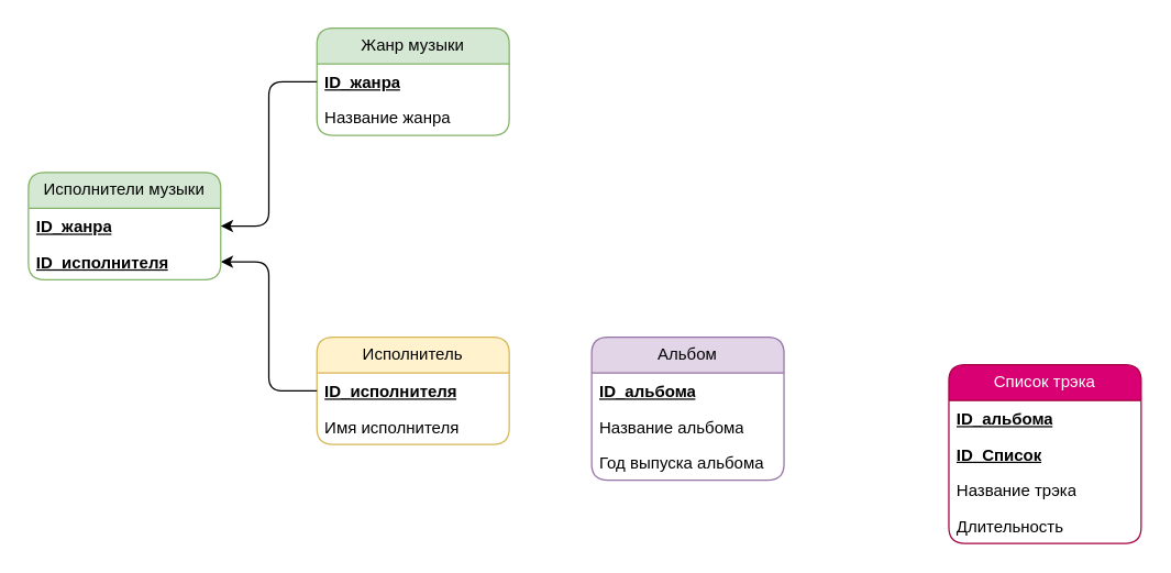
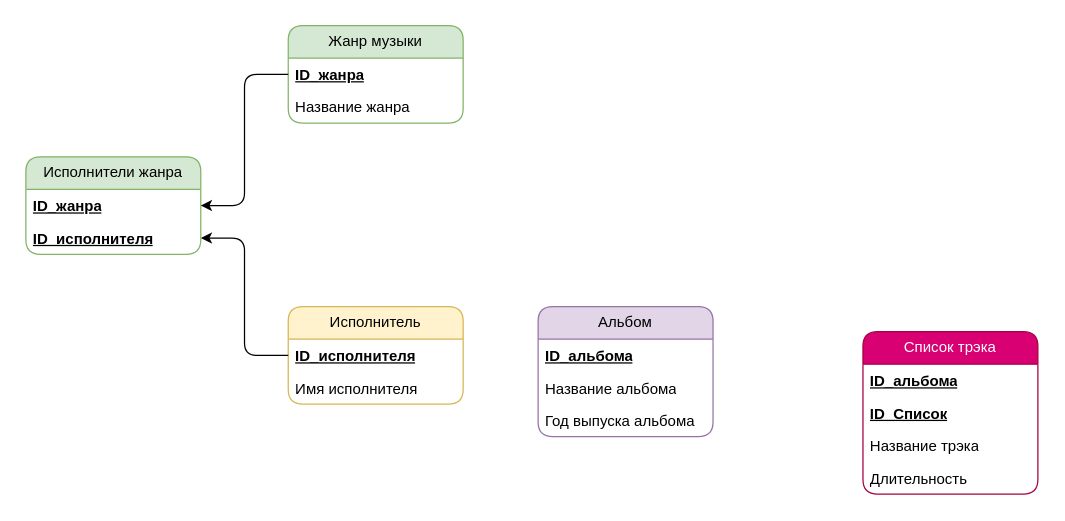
  <mxCell id="0" />
  <mxCell id="1" parent="0" />
  <mxCell id="2" value="Жанр музыки" style="swimlane;fontStyle=0;childLayout=stackLayout;horizontal=1;startSize=26;fillColor=#d5e8d4;horizontalStack=0;resizeParent=1;resizeParentMax=0;resizeLast=0;collapsible=1;marginBottom=0;whiteSpace=wrap;html=1;strokeColor=#82b366;rounded=1;" parent="1" vertex="1"><mxGeometry x="230" y="20" width="140" height="78" as="geometry" /></mxCell>
  <mxCell id="3" value="&lt;b&gt;&lt;u&gt;ID_жанра&lt;/u&gt;&lt;/b&gt;" style="text;strokeColor=none;fillColor=none;align=left;verticalAlign=top;spacingLeft=4;spacingRight=4;overflow=hidden;rotatable=0;points=[[0,0.5],[1,0.5]];portConstraint=eastwest;whiteSpace=wrap;html=1;rounded=1;" parent="2" vertex="1"><mxGeometry y="26" width="140" height="26" as="geometry" /></mxCell>
  <mxCell id="4" value="Название жанра" style="text;strokeColor=none;fillColor=none;align=left;verticalAlign=top;spacingLeft=4;spacingRight=4;overflow=hidden;rotatable=0;points=[[0,0.5],[1,0.5]];portConstraint=eastwest;whiteSpace=wrap;html=1;rounded=1;" parent="2" vertex="1"><mxGeometry y="52" width="140" height="26" as="geometry" /></mxCell>
  <mxCell id="5" value="Исполнитель" style="swimlane;fontStyle=0;childLayout=stackLayout;horizontal=1;startSize=26;fillColor=#fff2cc;horizontalStack=0;resizeParent=1;resizeParentMax=0;resizeLast=0;collapsible=1;marginBottom=0;whiteSpace=wrap;html=1;strokeColor=#d6b656;rounded=1;" parent="1" vertex="1"><mxGeometry x="230" y="245" width="140" height="78" as="geometry" /></mxCell>
  <mxCell id="6" value="&lt;b&gt;&lt;u&gt;ID_исполнителя&lt;/u&gt;&lt;/b&gt;" style="text;strokeColor=none;fillColor=none;align=left;verticalAlign=top;spacingLeft=4;spacingRight=4;overflow=hidden;rotatable=0;points=[[0,0.5],[1,0.5]];portConstraint=eastwest;whiteSpace=wrap;html=1;rounded=1;" parent="5" vertex="1"><mxGeometry y="26" width="140" height="26" as="geometry" /></mxCell>
  <mxCell id="7" value="Имя исполнителя" style="text;strokeColor=none;fillColor=none;align=left;verticalAlign=top;spacingLeft=4;spacingRight=4;overflow=hidden;rotatable=0;points=[[0,0.5],[1,0.5]];portConstraint=eastwest;whiteSpace=wrap;html=1;rounded=1;" parent="5" vertex="1"><mxGeometry y="52" width="140" height="26" as="geometry" /></mxCell>
  <mxCell id="8" value="Альбом" style="swimlane;fontStyle=0;childLayout=stackLayout;horizontal=1;startSize=26;fillColor=#e1d5e7;horizontalStack=0;resizeParent=1;resizeParentMax=0;resizeLast=0;collapsible=1;marginBottom=0;whiteSpace=wrap;html=1;strokeColor=#9673a6;rounded=1;" parent="1" vertex="1"><mxGeometry x="430" y="245" width="140" height="104" as="geometry" /></mxCell>
  <mxCell id="9" value="&lt;b&gt;&lt;u&gt;ID_альбома&lt;/u&gt;&lt;/b&gt;" style="text;strokeColor=none;fillColor=none;align=left;verticalAlign=top;spacingLeft=4;spacingRight=4;overflow=hidden;rotatable=0;points=[[0,0.5],[1,0.5]];portConstraint=eastwest;whiteSpace=wrap;html=1;rounded=1;" parent="8" vertex="1"><mxGeometry y="26" width="140" height="26" as="geometry" /></mxCell>
  <mxCell id="10" value="Название альбома" style="text;strokeColor=none;fillColor=none;align=left;verticalAlign=top;spacingLeft=4;spacingRight=4;overflow=hidden;rotatable=0;points=[[0,0.5],[1,0.5]];portConstraint=eastwest;whiteSpace=wrap;html=1;rounded=1;" parent="8" vertex="1"><mxGeometry y="52" width="140" height="26" as="geometry" /></mxCell>
  <mxCell id="11" value="Год выпуска альбома" style="text;strokeColor=none;fillColor=none;align=left;verticalAlign=top;spacingLeft=4;spacingRight=4;overflow=hidden;rotatable=0;points=[[0,0.5],[1,0.5]];portConstraint=eastwest;whiteSpace=wrap;html=1;rounded=1;" parent="8" vertex="1"><mxGeometry y="78" width="140" height="26" as="geometry" /></mxCell>
  <mxCell id="12" value="Список трэка" style="swimlane;fontStyle=0;childLayout=stackLayout;horizontal=1;startSize=26;fillColor=#d80073;horizontalStack=0;resizeParent=1;resizeParentMax=0;resizeLast=0;collapsible=1;marginBottom=0;whiteSpace=wrap;html=1;strokeColor=#A50040;fontColor=#ffffff;rounded=1;" parent="1" vertex="1"><mxGeometry x="690" y="265" width="140" height="130" as="geometry" /></mxCell>
  <mxCell id="13" value="&lt;b&gt;&lt;u&gt;ID_альбома&lt;/u&gt;&lt;/b&gt;" style="text;strokeColor=none;fillColor=none;align=left;verticalAlign=top;spacingLeft=4;spacingRight=4;overflow=hidden;rotatable=0;points=[[0,0.5],[1,0.5]];portConstraint=eastwest;whiteSpace=wrap;html=1;rounded=1;" parent="12" vertex="1"><mxGeometry y="26" width="140" height="26" as="geometry" /></mxCell>
  <mxCell id="14" value="&lt;b&gt;&lt;u&gt;ID_Список&lt;/u&gt;&lt;/b&gt;" style="text;strokeColor=none;fillColor=none;align=left;verticalAlign=top;spacingLeft=4;spacingRight=4;overflow=hidden;rotatable=0;points=[[0,0.5],[1,0.5]];portConstraint=eastwest;whiteSpace=wrap;html=1;rounded=1;" parent="12" vertex="1"><mxGeometry y="52" width="140" height="26" as="geometry" /></mxCell>
  <mxCell id="15" value="Название трэка" style="text;strokeColor=none;fillColor=none;align=left;verticalAlign=top;spacingLeft=4;spacingRight=4;overflow=hidden;rotatable=0;points=[[0,0.5],[1,0.5]];portConstraint=eastwest;whiteSpace=wrap;html=1;rounded=1;" parent="12" vertex="1"><mxGeometry y="78" width="140" height="26" as="geometry" /></mxCell>
  <mxCell id="16" value="Длительность" style="text;strokeColor=none;fillColor=none;align=left;verticalAlign=top;spacingLeft=4;spacingRight=4;overflow=hidden;rotatable=0;points=[[0,0.5],[1,0.5]];portConstraint=eastwest;whiteSpace=wrap;html=1;rounded=1;" parent="12" vertex="1"><mxGeometry y="104" width="140" height="26" as="geometry" /></mxCell>
  <mxCell id="17" style="edgeStyle=orthogonalEdgeStyle;rounded=1;orthogonalLoop=1;jettySize=auto;html=1;entryX=1;entryY=0.5;entryDx=0;entryDy=0;exitX=0;exitY=0.5;exitDx=0;exitDy=0;" parent="1" source="6" target="20" edge="1"><mxGeometry relative="1" as="geometry"><mxPoint x="220" y="294" as="sourcePoint" /></mxGeometry></mxCell>
- <mxCell id="18" value="Исполнители музыки" style="swimlane;fontStyle=0;childLayout=stackLayout;horizontal=1;startSize=26;fillColor=#d5e8d4;horizontalStack=0;resizeParent=1;resizeParentMax=0;resizeLast=0;collapsible=1;marginBottom=0;whiteSpace=wrap;html=1;strokeColor=#82b366;rounded=1;" vertex="1" parent="1"><mxGeometry x="20" y="125" width="140" height="78" as="geometry" /></mxCell>
+ <mxCell id="18" value="Исполнители жанра" style="swimlane;fontStyle=0;childLayout=stackLayout;horizontal=1;startSize=26;fillColor=#d5e8d4;horizontalStack=0;resizeParent=1;resizeParentMax=0;resizeLast=0;collapsible=1;marginBottom=0;whiteSpace=wrap;html=1;strokeColor=#82b366;rounded=1;" vertex="1" parent="1"><mxGeometry x="20" y="125" width="140" height="78" as="geometry" /></mxCell>
  <mxCell id="19" value="&lt;b&gt;&lt;u&gt;ID_жанра&lt;/u&gt;&lt;/b&gt;" style="text;strokeColor=none;fillColor=none;align=left;verticalAlign=top;spacingLeft=4;spacingRight=4;overflow=hidden;rotatable=0;points=[[0,0.5],[1,0.5]];portConstraint=eastwest;whiteSpace=wrap;html=1;rounded=1;" vertex="1" parent="18"><mxGeometry y="26" width="140" height="26" as="geometry" /></mxCell>
  <mxCell id="20" value="&lt;b&gt;&lt;u&gt;ID_исполнителя&lt;/u&gt;&lt;/b&gt;" style="text;strokeColor=none;fillColor=none;align=left;verticalAlign=top;spacingLeft=4;spacingRight=4;overflow=hidden;rotatable=0;points=[[0,0.5],[1,0.5]];portConstraint=eastwest;whiteSpace=wrap;html=1;rounded=1;" vertex="1" parent="18"><mxGeometry y="52" width="140" height="26" as="geometry" /></mxCell>
  <mxCell id="21" style="edgeStyle=orthogonalEdgeStyle;rounded=1;orthogonalLoop=1;jettySize=auto;html=1;exitX=0;exitY=0.5;exitDx=0;exitDy=0;entryX=1;entryY=0.5;entryDx=0;entryDy=0;curved=0;" edge="1" parent="1" source="3" target="19"><mxGeometry relative="1" as="geometry" /></mxCell>
